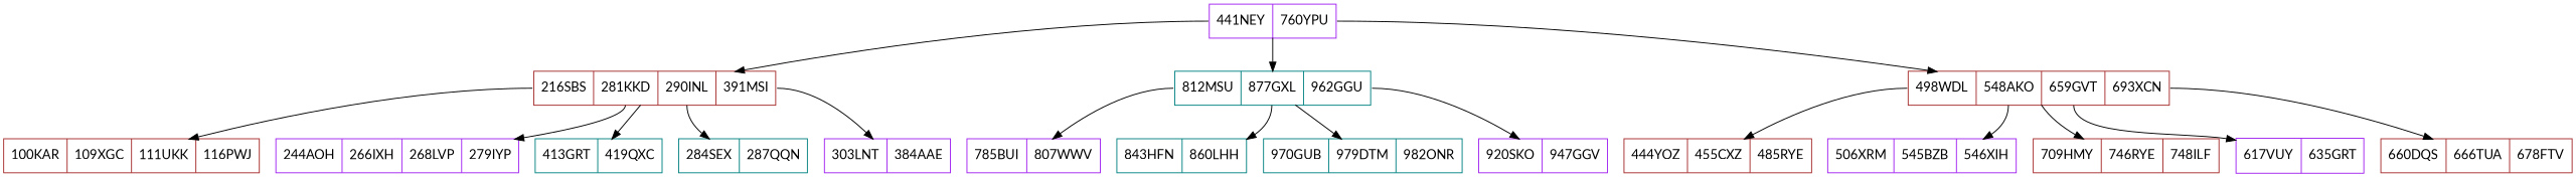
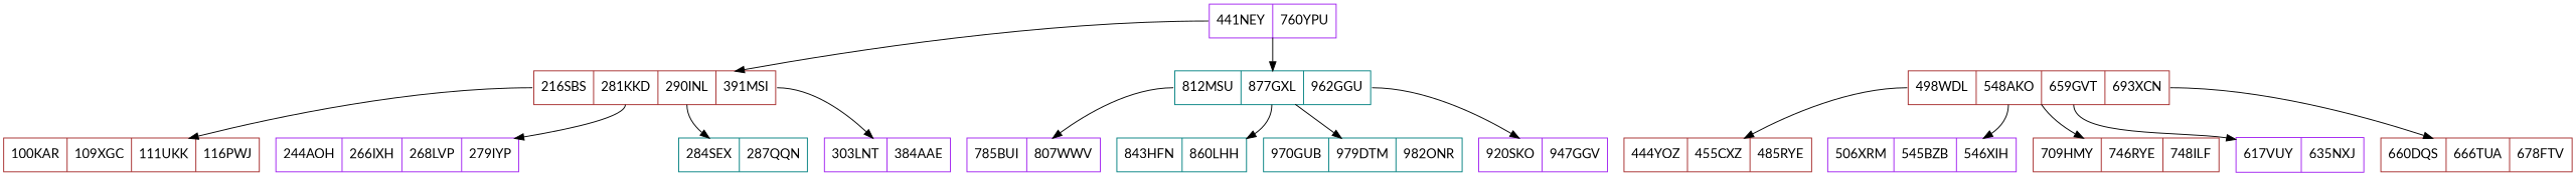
  digraph {
    fontname=Lato
    node [color=purple fontname=Lato shape=record]
    edge [fontname=Lato tailport=f0]
    n1 [label="<f0>441NEY | <f1>760YPU"]
    n2 [color=brown label="<f0>216SBS | <f1>281KKD | <f2>290INL | <f3>391MSI"]
    n3 [color=brown label="<f0>498WDL | <f1>548AKO | <f2>659GVT | <f3>693XCN"]
    n4 [color=teal label="<f0>812MSU | <f1>877GXL | <f2>962GGU"]
    n5 [color=brown label="<f0>100KAR | <f1>109XGC | <f2>111UKK | <f3>116PWJ"]
    n6 [label="<f0>244AOH | <f1>266IXH | <f2>268LVP | <f3>279IYP"]
    n7 [color=teal label="<f0>284SEX | <f1>287QQN"]
    n8 [label="<f0>303LNT | <f1>384AAE"]
-   n9 [color=teal label="<f0>413GRT | <f1>419QXC"]
    n10 [color=brown label="<f0>444YOZ | <f1>455CXZ | <f2>485RYE"]
    n11 [label="<f0>506XRM | <f1>545BZB | <f2>546XIH"]
-   n12 [label="<f0>617VUY | <f1>635GRT"]
+   n12 [label="<f0>617VUY | <f1>635NXJ"]
    n13 [color=brown label="<f0>660DQS | <f1>666TUA | <f2>678FTV"]
    n14 [color=brown label="<f0>709HMY | <f1>746RYE | <f2>748ILF"]
    n15 [label="<f0>785BUI | <f1>807WWV"]
    n16 [color=teal label="<f0>843HFN | <f1>860LHH"]
    n17 [label="<f0>920SKO | <f1>947GGV"]
    n18 [color=teal label="<f0>970GUB | <f1>979DTM | <f2>982ONR"]
    n1 -> n2
-   n1 -> n3 [tailport=f1]
    n1 -> n4 [tailport=f2]
    n2 -> n5
    n2 -> n6 [tailport=f1]
    n2 -> n7 [tailport=f2]
    n2 -> n8 [tailport=f3]
-   n2 -> n9 [tailport=f4]
    n3 -> n10
    n3 -> n11 [tailport=f1]
    n3 -> n12 [tailport=f2]
    n3 -> n13 [tailport=f3]
    n3 -> n14 [tailport=f4]
    n4 -> n15
    n4 -> n16 [tailport=f1]
    n4 -> n17 [tailport=f2]
    n4 -> n18 [tailport=f3]
  }
